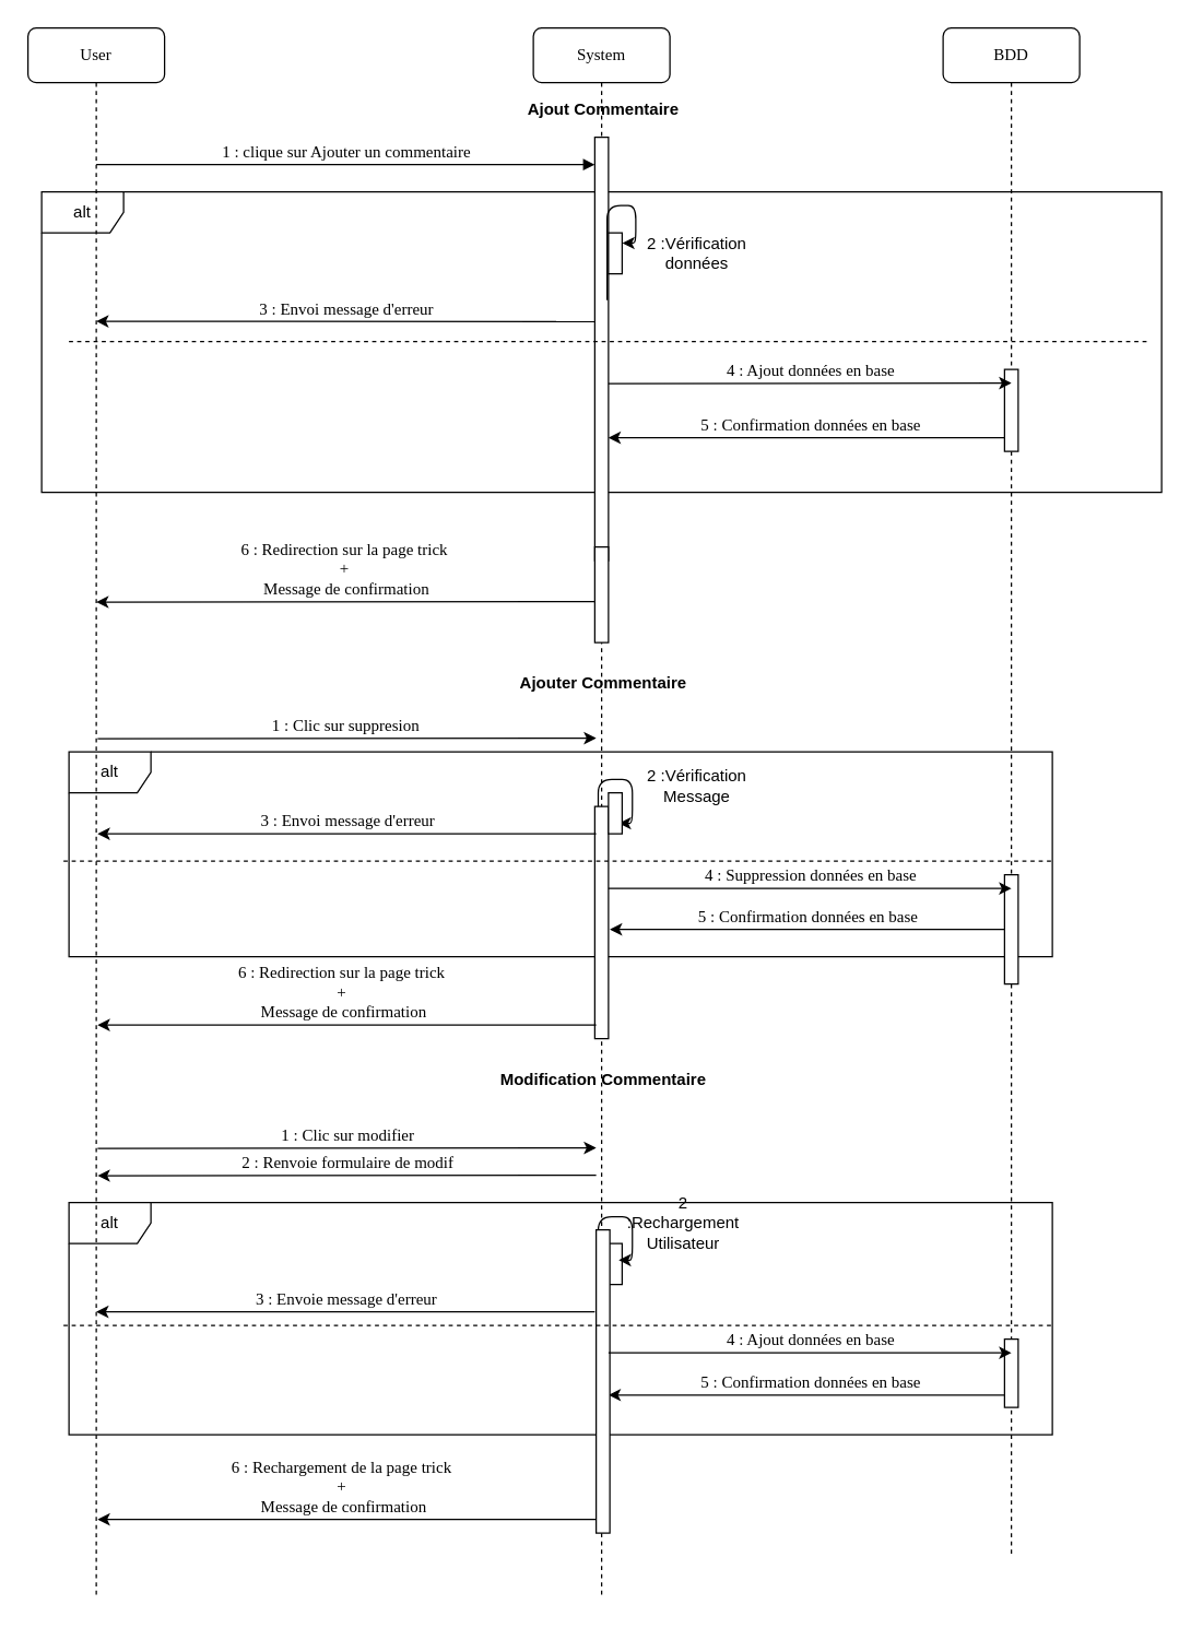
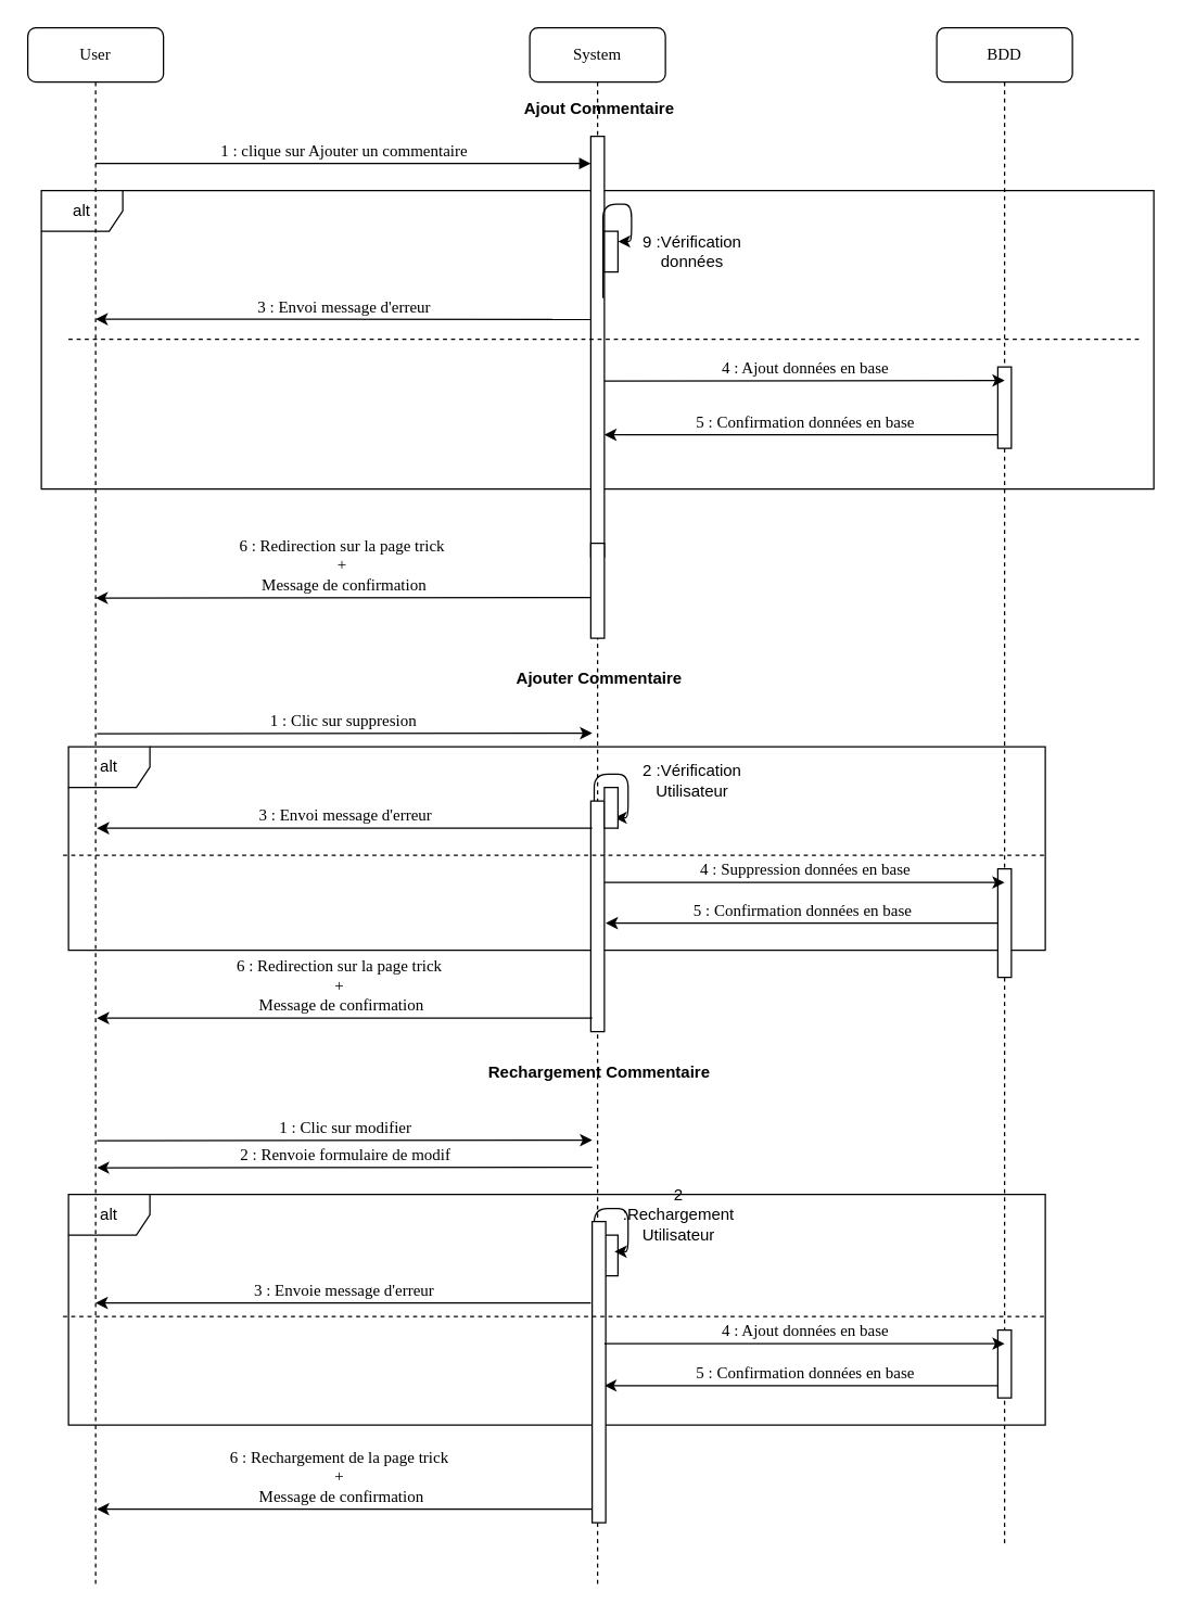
  <mxCell id="0" />
  <mxCell id="1" parent="0" />
  <mxCell id="2" value="alt" style="shape=umlFrame;whiteSpace=wrap;html=1;" parent="1" vertex="1"><mxGeometry x="50" y="880" width="720" height="170" as="geometry" /></mxCell>
  <mxCell id="3" value="alt" style="shape=umlFrame;whiteSpace=wrap;html=1;" parent="1" vertex="1"><mxGeometry x="50" y="550" width="720" height="150" as="geometry" /></mxCell>
  <mxCell id="4" value="5 : Confirmation données en base" style="html=1;verticalAlign=bottom;endArrow=none;labelBackgroundColor=none;fontFamily=Verdana;fontSize=12;edgeStyle=elbowEdgeStyle;elbow=vertical;startArrow=classic;startFill=1;endFill=0;" parent="1" edge="1"><mxGeometry relative="1" as="geometry"><mxPoint x="445" y="1020.91" as="sourcePoint" /><mxPoint x="740" y="1020.91" as="targetPoint" /><mxPoint as="offset" /></mxGeometry></mxCell>
  <mxCell id="5" value="5 : Confirmation données en base" style="html=1;verticalAlign=bottom;endArrow=none;labelBackgroundColor=none;fontFamily=Verdana;fontSize=12;edgeStyle=elbowEdgeStyle;elbow=vertical;startArrow=classic;startFill=1;endFill=0;" parent="1" edge="1"><mxGeometry x="-0.017" relative="1" as="geometry"><mxPoint x="446" y="680" as="sourcePoint" /><mxPoint x="741" y="680" as="targetPoint" /><mxPoint as="offset" /></mxGeometry></mxCell>
  <mxCell id="6" value="5 : Confirmation données en base" style="html=1;verticalAlign=bottom;endArrow=none;labelBackgroundColor=none;fontFamily=Verdana;fontSize=12;edgeStyle=elbowEdgeStyle;elbow=vertical;startArrow=classic;startFill=1;endFill=0;" parent="1" edge="1"><mxGeometry relative="1" as="geometry"><mxPoint x="445" y="320" as="sourcePoint" /><mxPoint x="740" y="320" as="targetPoint" /></mxGeometry></mxCell>
  <mxCell id="7" style="edgeStyle=orthogonalEdgeStyle;rounded=1;orthogonalLoop=1;jettySize=auto;html=1;entryX=1.009;entryY=0.249;entryDx=0;entryDy=0;entryPerimeter=0;startArrow=none;startFill=0;endArrow=classic;endFill=1;" parent="1" edge="1"><mxGeometry relative="1" as="geometry"><Array as="points"><mxPoint x="437.5" y="570.13" /><mxPoint x="462.5" y="570.13" /><mxPoint x="462.5" y="602.13" /></Array><mxPoint x="437.5" y="590.13" as="sourcePoint" /><mxPoint x="452.5" y="602.297" as="targetPoint" /></mxGeometry></mxCell>
  <mxCell id="8" value="alt" style="shape=umlFrame;whiteSpace=wrap;html=1;" parent="1" vertex="1"><mxGeometry x="30" y="140" width="820" height="220" as="geometry" /></mxCell>
  <mxCell id="9" value="System" style="shape=umlLifeline;perimeter=lifelinePerimeter;whiteSpace=wrap;html=1;container=1;collapsible=0;recursiveResize=0;outlineConnect=0;rounded=1;shadow=0;comic=0;labelBackgroundColor=none;strokeWidth=1;fontFamily=Verdana;fontSize=12;align=center;" parent="1" vertex="1"><mxGeometry x="390" y="20" width="100" height="1150" as="geometry" /></mxCell>
  <mxCell id="10" value="" style="html=1;points=[];perimeter=orthogonalPerimeter;rounded=0;shadow=0;comic=0;labelBackgroundColor=none;strokeWidth=1;fontFamily=Verdana;fontSize=12;align=center;" parent="9" vertex="1"><mxGeometry x="45" y="80" width="10" height="310" as="geometry" /></mxCell>
  <mxCell id="11" value="" style="html=1;points=[];perimeter=orthogonalPerimeter;rounded=0;shadow=0;comic=0;labelBackgroundColor=none;strokeWidth=1;fontFamily=Verdana;fontSize=12;align=center;" parent="9" vertex="1"><mxGeometry x="45" y="570" width="10" height="170" as="geometry" /></mxCell>
  <mxCell id="12" value="" style="html=1;points=[];perimeter=orthogonalPerimeter;rounded=0;shadow=0;comic=0;labelBackgroundColor=none;strokeWidth=1;fontFamily=Verdana;fontSize=12;align=center;" parent="9" vertex="1"><mxGeometry x="45" y="380" width="10" height="70" as="geometry" /></mxCell>
  <mxCell id="13" value="BDD" style="shape=umlLifeline;perimeter=lifelinePerimeter;whiteSpace=wrap;html=1;container=1;collapsible=0;recursiveResize=0;outlineConnect=0;rounded=1;shadow=0;comic=0;labelBackgroundColor=none;strokeWidth=1;fontFamily=Verdana;fontSize=12;align=center;" parent="1" vertex="1"><mxGeometry x="690" y="20" width="100" height="1120" as="geometry" /></mxCell>
  <mxCell id="14" value="" style="html=1;points=[];perimeter=orthogonalPerimeter;rounded=0;shadow=0;comic=0;labelBackgroundColor=none;strokeWidth=1;fontFamily=Verdana;fontSize=12;align=center;" parent="13" vertex="1"><mxGeometry x="45" y="250" width="10" height="60" as="geometry" /></mxCell>
  <mxCell id="15" value="" style="html=1;points=[];perimeter=orthogonalPerimeter;rounded=0;shadow=0;comic=0;labelBackgroundColor=none;strokeWidth=1;fontFamily=Verdana;fontSize=12;align=center;" parent="13" vertex="1"><mxGeometry x="45" y="620" width="10" height="80" as="geometry" /></mxCell>
  <mxCell id="16" value="" style="html=1;points=[];perimeter=orthogonalPerimeter;rounded=0;shadow=0;comic=0;labelBackgroundColor=none;strokeWidth=1;fontFamily=Verdana;fontSize=12;align=center;" parent="13" vertex="1"><mxGeometry x="45" y="960" width="10" height="50" as="geometry" /></mxCell>
  <mxCell id="17" value="User" style="shape=umlLifeline;perimeter=lifelinePerimeter;whiteSpace=wrap;html=1;container=1;collapsible=0;recursiveResize=0;outlineConnect=0;rounded=1;shadow=0;comic=0;labelBackgroundColor=none;strokeWidth=1;fontFamily=Verdana;fontSize=12;align=center;" parent="1" vertex="1"><mxGeometry x="20" y="20" width="100" height="1150" as="geometry" /></mxCell>
  <mxCell id="18" value="1 : clique sur Ajouter un commentaire" style="html=1;verticalAlign=bottom;endArrow=block;labelBackgroundColor=none;fontFamily=Verdana;fontSize=12;edgeStyle=elbowEdgeStyle;elbow=vertical;" parent="1" target="10" edge="1"><mxGeometry relative="1" as="geometry"><mxPoint x="70" y="120" as="sourcePoint" /><mxPoint x="200" y="120" as="targetPoint" /></mxGeometry></mxCell>
  <mxCell id="19" value="" style="html=1;points=[];perimeter=orthogonalPerimeter;rounded=0;shadow=0;comic=0;labelBackgroundColor=none;strokeWidth=1;fontFamily=Verdana;fontSize=12;align=center;strokeColor=#000000;" parent="1" vertex="1"><mxGeometry x="445" y="170" width="10" height="30" as="geometry" /></mxCell>
  <mxCell id="20" style="edgeStyle=orthogonalEdgeStyle;rounded=1;orthogonalLoop=1;jettySize=auto;html=1;entryX=1.009;entryY=0.249;entryDx=0;entryDy=0;entryPerimeter=0;startArrow=none;startFill=0;endArrow=classic;endFill=1;exitX=0.9;exitY=0.385;exitDx=0;exitDy=0;exitPerimeter=0;" parent="1" source="10" target="19" edge="1"><mxGeometry relative="1" as="geometry"><Array as="points"><mxPoint x="444" y="150" /><mxPoint x="465" y="150" /><mxPoint x="465" y="177" /><mxPoint x="456" y="177" /></Array><mxPoint x="510" y="130" as="sourcePoint" /></mxGeometry></mxCell>
- <mxCell id="21" value="2 :Vérification données" style="text;html=1;strokeColor=none;fillColor=none;align=center;verticalAlign=middle;whiteSpace=wrap;rounded=0;" parent="1" vertex="1"><mxGeometry x="470" y="170" width="80" height="30" as="geometry" /></mxCell>
+ <mxCell id="21" value="9 :Vérification données" style="text;html=1;strokeColor=none;fillColor=none;align=center;verticalAlign=middle;whiteSpace=wrap;rounded=0;" parent="1" vertex="1"><mxGeometry x="470" y="170" width="80" height="30" as="geometry" /></mxCell>
  <mxCell id="22" value="3 : Envoi message d'erreur" style="html=1;verticalAlign=bottom;endArrow=none;labelBackgroundColor=none;fontFamily=Verdana;fontSize=12;edgeStyle=elbowEdgeStyle;elbow=vertical;startArrow=classic;startFill=1;endFill=0;" parent="1" edge="1"><mxGeometry relative="1" as="geometry"><mxPoint x="70" y="234.79" as="sourcePoint" /><mxPoint x="435" y="234.79" as="targetPoint" /></mxGeometry></mxCell>
  <mxCell id="23" value="4 : Ajout données en base" style="html=1;verticalAlign=bottom;endArrow=classic;labelBackgroundColor=none;fontFamily=Verdana;fontSize=12;edgeStyle=elbowEdgeStyle;elbow=vertical;startArrow=none;startFill=0;endFill=1;" parent="1" edge="1"><mxGeometry relative="1" as="geometry"><mxPoint x="445" y="280.33" as="sourcePoint" /><mxPoint x="740" y="280.33" as="targetPoint" /></mxGeometry></mxCell>
  <mxCell id="24" value="6 : Redirection sur la page trick&amp;nbsp;&lt;br&gt;+&amp;nbsp;&lt;br&gt;Message de confirmation" style="html=1;verticalAlign=bottom;endArrow=none;labelBackgroundColor=none;fontFamily=Verdana;fontSize=12;edgeStyle=elbowEdgeStyle;elbow=vertical;startArrow=classic;startFill=1;endFill=0;" parent="1" edge="1"><mxGeometry relative="1" as="geometry"><mxPoint x="70" y="440.33" as="sourcePoint" /><mxPoint x="435" y="440.33" as="targetPoint" /></mxGeometry></mxCell>
  <mxCell id="25" value="Ajout Commentaire" style="text;html=1;align=center;verticalAlign=middle;resizable=0;points=[];;autosize=1;fontStyle=1" parent="1" vertex="1"><mxGeometry x="376" y="70" width="130" height="20" as="geometry" /></mxCell>
  <mxCell id="26" value="&lt;b&gt;Ajouter Commentaire&lt;/b&gt;" style="text;html=1;align=center;verticalAlign=middle;resizable=0;points=[];;autosize=1;" parent="1" vertex="1"><mxGeometry x="356" y="490" width="170" height="20" as="geometry" /></mxCell>
  <mxCell id="27" value="1 : Clic sur suppresion&amp;nbsp;" style="html=1;verticalAlign=bottom;endArrow=classic;labelBackgroundColor=none;fontFamily=Verdana;fontSize=12;edgeStyle=elbowEdgeStyle;elbow=vertical;startArrow=none;startFill=0;endFill=1;" parent="1" edge="1"><mxGeometry relative="1" as="geometry"><mxPoint x="71" y="540.33" as="sourcePoint" /><mxPoint x="436" y="540.33" as="targetPoint" /></mxGeometry></mxCell>
  <mxCell id="28" value="" style="html=1;points=[];perimeter=orthogonalPerimeter;rounded=0;shadow=0;comic=0;labelBackgroundColor=none;strokeWidth=1;fontFamily=Verdana;fontSize=12;align=center;strokeColor=#000000;" parent="1" vertex="1"><mxGeometry x="445" y="580" width="10" height="30" as="geometry" /></mxCell>
- <mxCell id="29" value="2 :Vérification Message" style="text;html=1;strokeColor=none;fillColor=none;align=center;verticalAlign=middle;whiteSpace=wrap;rounded=0;" parent="1" vertex="1"><mxGeometry x="470" y="560" width="80" height="30" as="geometry" /></mxCell>
+ <mxCell id="29" value="2 :Vérification Utilisateur" style="text;html=1;strokeColor=none;fillColor=none;align=center;verticalAlign=middle;whiteSpace=wrap;rounded=0;" parent="1" vertex="1"><mxGeometry x="470" y="560" width="80" height="30" as="geometry" /></mxCell>
  <mxCell id="30" value="3 : Envoi message d'erreur" style="html=1;verticalAlign=bottom;endArrow=none;labelBackgroundColor=none;fontFamily=Verdana;fontSize=12;edgeStyle=elbowEdgeStyle;elbow=vertical;startArrow=classic;startFill=1;endFill=0;" parent="1" edge="1"><mxGeometry relative="1" as="geometry"><mxPoint x="71" y="610" as="sourcePoint" /><mxPoint x="436" y="610" as="targetPoint" /></mxGeometry></mxCell>
  <mxCell id="31" value="4 : Suppression données en base" style="html=1;verticalAlign=bottom;endArrow=classic;labelBackgroundColor=none;fontFamily=Verdana;fontSize=12;edgeStyle=elbowEdgeStyle;elbow=vertical;startArrow=none;startFill=0;endFill=1;" parent="1" edge="1"><mxGeometry relative="1" as="geometry"><mxPoint x="445" y="650" as="sourcePoint" /><mxPoint x="740" y="650" as="targetPoint" /></mxGeometry></mxCell>
  <mxCell id="32" value="6 : Redirection sur la page trick&amp;nbsp;&lt;br&gt;+&amp;nbsp;&lt;br&gt;Message de confirmation" style="html=1;verticalAlign=bottom;endArrow=none;labelBackgroundColor=none;fontFamily=Verdana;fontSize=12;edgeStyle=elbowEdgeStyle;elbow=vertical;startArrow=classic;startFill=1;endFill=0;" parent="1" edge="1"><mxGeometry x="-0.014" relative="1" as="geometry"><mxPoint x="71" y="750" as="sourcePoint" /><mxPoint x="436" y="750" as="targetPoint" /><mxPoint as="offset" /></mxGeometry></mxCell>
  <mxCell id="33" value="1 : Clic sur modifier" style="html=1;verticalAlign=bottom;endArrow=classic;labelBackgroundColor=none;fontFamily=Verdana;fontSize=12;edgeStyle=elbowEdgeStyle;elbow=vertical;startArrow=none;startFill=0;endFill=1;" parent="1" edge="1"><mxGeometry relative="1" as="geometry"><mxPoint x="71" y="840.33" as="sourcePoint" /><mxPoint x="436" y="840.33" as="targetPoint" /></mxGeometry></mxCell>
  <mxCell id="34" value="" style="html=1;points=[];perimeter=orthogonalPerimeter;rounded=0;shadow=0;comic=0;labelBackgroundColor=none;strokeWidth=1;fontFamily=Verdana;fontSize=12;align=center;strokeColor=#000000;" parent="1" vertex="1"><mxGeometry x="445" y="910" width="10" height="30" as="geometry" /></mxCell>
  <mxCell id="35" value="2 :Rechargement Utilisateur" style="text;html=1;strokeColor=none;fillColor=none;align=center;verticalAlign=middle;whiteSpace=wrap;rounded=0;" parent="1" vertex="1"><mxGeometry x="460" y="880" width="80" height="30" as="geometry" /></mxCell>
  <mxCell id="36" style="edgeStyle=orthogonalEdgeStyle;rounded=1;orthogonalLoop=1;jettySize=auto;html=1;entryX=1.009;entryY=0.249;entryDx=0;entryDy=0;entryPerimeter=0;startArrow=none;startFill=0;endArrow=classic;endFill=1;" parent="1" edge="1"><mxGeometry relative="1" as="geometry"><Array as="points"><mxPoint x="437.5" y="890.33" /><mxPoint x="462.5" y="890.33" /><mxPoint x="462.5" y="922.33" /></Array><mxPoint x="437.5" y="910.5" as="sourcePoint" /><mxPoint x="452.5" y="922.167" as="targetPoint" /></mxGeometry></mxCell>
  <mxCell id="37" value="3 : Envoie message d'erreur" style="html=1;verticalAlign=bottom;endArrow=none;labelBackgroundColor=none;fontFamily=Verdana;fontSize=12;edgeStyle=elbowEdgeStyle;elbow=vertical;startArrow=classic;startFill=1;endFill=0;" parent="1" edge="1"><mxGeometry relative="1" as="geometry"><mxPoint x="70" y="960" as="sourcePoint" /><mxPoint x="435" y="960" as="targetPoint" /></mxGeometry></mxCell>
  <mxCell id="38" value="" style="html=1;points=[];perimeter=orthogonalPerimeter;rounded=0;shadow=0;comic=0;labelBackgroundColor=none;strokeWidth=1;fontFamily=Verdana;fontSize=12;align=center;" parent="1" vertex="1"><mxGeometry x="436" y="900" width="10" height="222" as="geometry" /></mxCell>
- <mxCell id="39" value="&lt;b&gt;Modification Commentaire&lt;/b&gt;" style="text;html=1;align=center;verticalAlign=middle;resizable=0;points=[];;autosize=1;" parent="1" vertex="1"><mxGeometry x="356" y="780" width="170" height="20" as="geometry" /></mxCell>
+ <mxCell id="39" value="&lt;b&gt;Rechargement Commentaire&lt;/b&gt;" style="text;html=1;align=center;verticalAlign=middle;resizable=0;points=[];;autosize=1;" parent="1" vertex="1"><mxGeometry x="356" y="780" width="170" height="20" as="geometry" /></mxCell>
  <mxCell id="40" value="4 : Ajout données en base" style="html=1;verticalAlign=bottom;endArrow=classic;labelBackgroundColor=none;fontFamily=Verdana;fontSize=12;edgeStyle=elbowEdgeStyle;elbow=vertical;startArrow=none;startFill=0;endFill=1;" parent="1" edge="1"><mxGeometry relative="1" as="geometry"><mxPoint x="445" y="990" as="sourcePoint" /><mxPoint x="740" y="990" as="targetPoint" /><mxPoint as="offset" /></mxGeometry></mxCell>
  <mxCell id="41" value="6 : Rechargement de la page trick&amp;nbsp;&lt;br&gt;+&amp;nbsp;&lt;br&gt;Message de confirmation" style="html=1;verticalAlign=bottom;endArrow=none;labelBackgroundColor=none;fontFamily=Verdana;fontSize=12;edgeStyle=elbowEdgeStyle;elbow=vertical;startArrow=classic;startFill=1;endFill=0;" parent="1" edge="1"><mxGeometry x="-0.014" relative="1" as="geometry"><mxPoint x="71" y="1112" as="sourcePoint" /><mxPoint x="436" y="1112" as="targetPoint" /><mxPoint as="offset" /></mxGeometry></mxCell>
  <mxCell id="42" value="" style="endArrow=none;dashed=1;html=1;" parent="1" edge="1"><mxGeometry width="50" height="50" relative="1" as="geometry"><mxPoint x="50" y="249.5" as="sourcePoint" /><mxPoint x="840" y="249.5" as="targetPoint" /></mxGeometry></mxCell>
  <mxCell id="43" value="" style="endArrow=none;dashed=1;html=1;" parent="1" edge="1"><mxGeometry width="50" height="50" relative="1" as="geometry"><mxPoint x="46" y="630" as="sourcePoint" /><mxPoint x="770" y="630" as="targetPoint" /></mxGeometry></mxCell>
  <mxCell id="44" value="2 : Renvoie formulaire de modif" style="html=1;verticalAlign=bottom;endArrow=none;labelBackgroundColor=none;fontFamily=Verdana;fontSize=12;edgeStyle=elbowEdgeStyle;elbow=vertical;startArrow=classic;startFill=1;endFill=0;" parent="1" edge="1"><mxGeometry relative="1" as="geometry"><mxPoint x="71" y="860.33" as="sourcePoint" /><mxPoint x="436" y="860.33" as="targetPoint" /></mxGeometry></mxCell>
  <mxCell id="45" value="" style="endArrow=none;dashed=1;html=1;" parent="1" edge="1"><mxGeometry width="50" height="50" relative="1" as="geometry"><mxPoint x="46" y="970" as="sourcePoint" /><mxPoint x="770" y="970" as="targetPoint" /></mxGeometry></mxCell>
